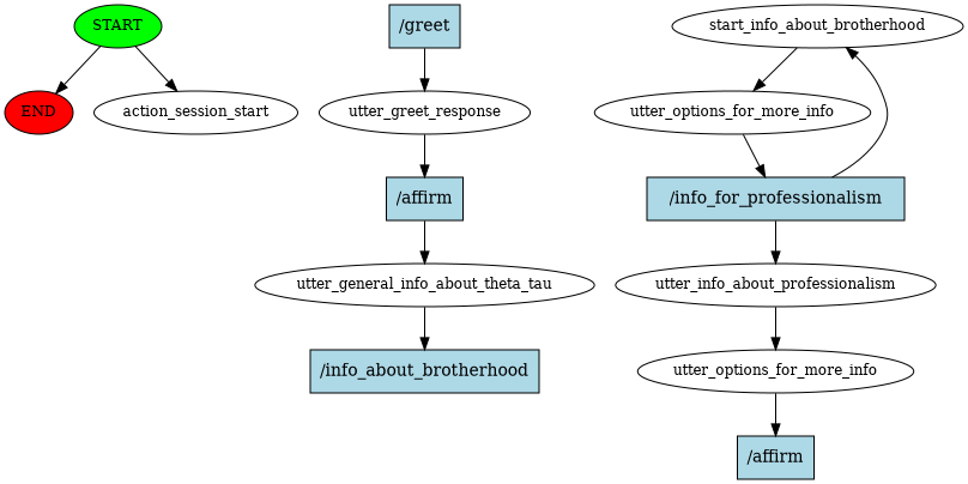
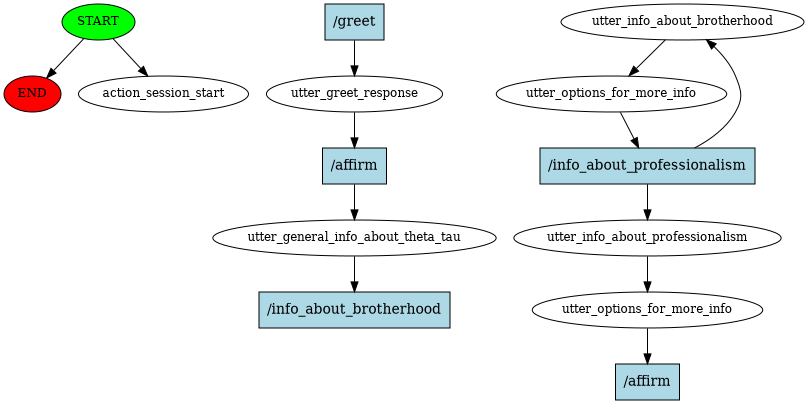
  digraph {
    node [fontsize=12]
    n1 [fillcolor=green label=START style=filled]
    n2 [fillcolor=red label=END style=filled]
    n3 [label=action_session_start]
    n4 [fillcolor=lightblue label="/greet" shape=rect style=filled fontsize=""]
    n5 [label=utter_greet_response]
    n6 [fillcolor=lightblue label="/affirm" shape=rect style=filled fontsize=""]
    n7 [label=utter_general_info_about_theta_tau]
    n8 [fillcolor=lightblue label="/info_about_brotherhood" shape=rect style=filled fontsize=""]
-   n9 [label=start_info_about_brotherhood]
+   n9 [label=utter_info_about_brotherhood]
    n10 [label=utter_options_for_more_info]
-   n11 [fillcolor=lightblue label="/info_for_professionalism" shape=rect style=filled fontsize=""]
+   n11 [fillcolor=lightblue label="/info_about_professionalism" shape=rect style=filled fontsize=""]
    n12 [label=utter_info_about_professionalism]
    n13 [label=utter_options_for_more_info]
    n14 [fillcolor=lightblue label="/affirm" shape=rect style=filled fontsize=""]
    n1 -> n2
    n1 -> n3
    n4 -> n5
    n5 -> n6
    n6 -> n7
    n7 -> n8
    n9 -> n10
    n10 -> n11
    n11 -> n9
    n11 -> n12
    n12 -> n13
    n13 -> n14
  }
